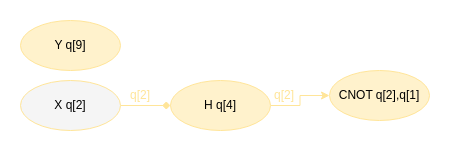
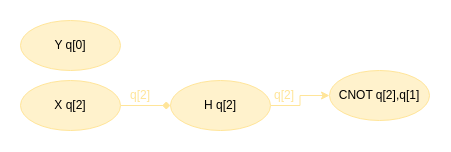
  <mxCell id="0" />
  <mxCell id="1" parent="0" />
- <mxCell id="2" value="Y q[9]" style="ellipse;whiteSpace=wrap;html=1;strokeColor=#FFE599;fillColor=#FFF2CC;" parent="1" vertex="1"><mxGeometry x="20" y="20" width="100" height="50" as="geometry" /></mxCell>
+ <mxCell id="2" value="Y q[0]" style="ellipse;whiteSpace=wrap;html=1;strokeColor=#FFE599;fillColor=#FFF2CC;" parent="1" vertex="1"><mxGeometry x="20" y="20" width="100" height="50" as="geometry" /></mxCell>
  <mxCell id="3" style="edgeStyle=orthogonalEdgeStyle;rounded=0;orthogonalLoop=1;jettySize=auto;html=1;exitX=1;exitY=0.5;exitDx=0;exitDy=0;entryX=0;entryY=0.5;entryDx=0;entryDy=0;strokeColor=#FFE599;" parent="1" source="4" target="7" edge="1"><mxGeometry relative="1" as="geometry" /></mxCell>
- <mxCell id="4" value="H q[4]" style="ellipse;whiteSpace=wrap;html=1;strokeColor=#FFE599;fillColor=#FFF2CC;" parent="1" vertex="1"><mxGeometry x="170" y="80" width="100" height="50" as="geometry" /></mxCell>
+ <mxCell id="4" value="H q[2]" style="ellipse;whiteSpace=wrap;html=1;strokeColor=#FFE599;fillColor=#FFF2CC;" parent="1" vertex="1"><mxGeometry x="170" y="80" width="100" height="50" as="geometry" /></mxCell>
  <mxCell id="5" style="edgeStyle=orthogonalEdgeStyle;rounded=0;orthogonalLoop=1;jettySize=auto;html=1;exitX=1;exitY=0.5;exitDx=0;exitDy=0;entryX=0;entryY=0.5;entryDx=0;entryDy=0;strokeColor=#FFE599;endArrow=diamond;" parent="1" source="6" target="4" edge="1"><mxGeometry relative="1" as="geometry" /></mxCell>
- <mxCell id="6" value="X q[2]" style="ellipse;whiteSpace=wrap;html=1;strokeColor=#FFE599;fillColor=#f5f5f5;" parent="1" vertex="1"><mxGeometry x="20" y="80" width="100" height="50" as="geometry" /></mxCell>
+ <mxCell id="6" value="X q[2]" style="ellipse;whiteSpace=wrap;html=1;strokeColor=#FFE599;fillColor=#FFF2CC;" parent="1" vertex="1"><mxGeometry x="20" y="80" width="100" height="50" as="geometry" /></mxCell>
  <mxCell id="7" value="CNOT q[2],q[1]" style="ellipse;whiteSpace=wrap;html=1;strokeColor=#FFE599;fillColor=#FFF2CC;" parent="1" vertex="1"><mxGeometry x="329" y="70" width="100" height="50" as="geometry" /></mxCell>
  <mxCell id="8" value="q[2]" style="text;html=1;strokeColor=none;fillColor=none;align=center;verticalAlign=middle;whiteSpace=wrap;rounded=0;fontColor=#FFE599;" parent="1" vertex="1"><mxGeometry x="110" y="80" width="60" height="30" as="geometry" /></mxCell>
  <mxCell id="9" value="q[2]" style="text;html=1;strokeColor=none;fillColor=none;align=center;verticalAlign=middle;whiteSpace=wrap;rounded=0;fontColor=#FFE599;" parent="1" vertex="1"><mxGeometry x="254" y="80" width="60" height="30" as="geometry" /></mxCell>
